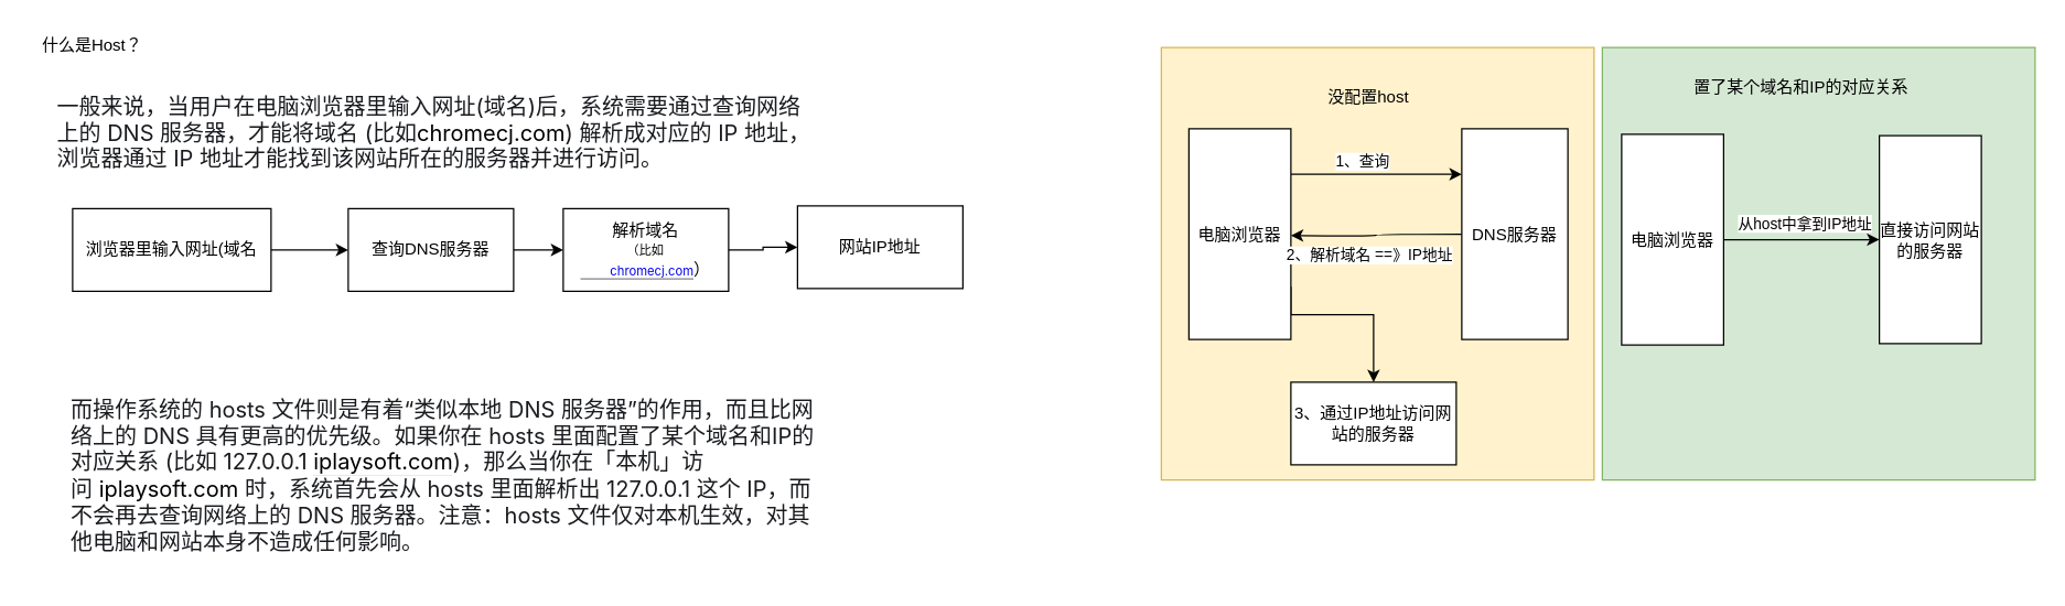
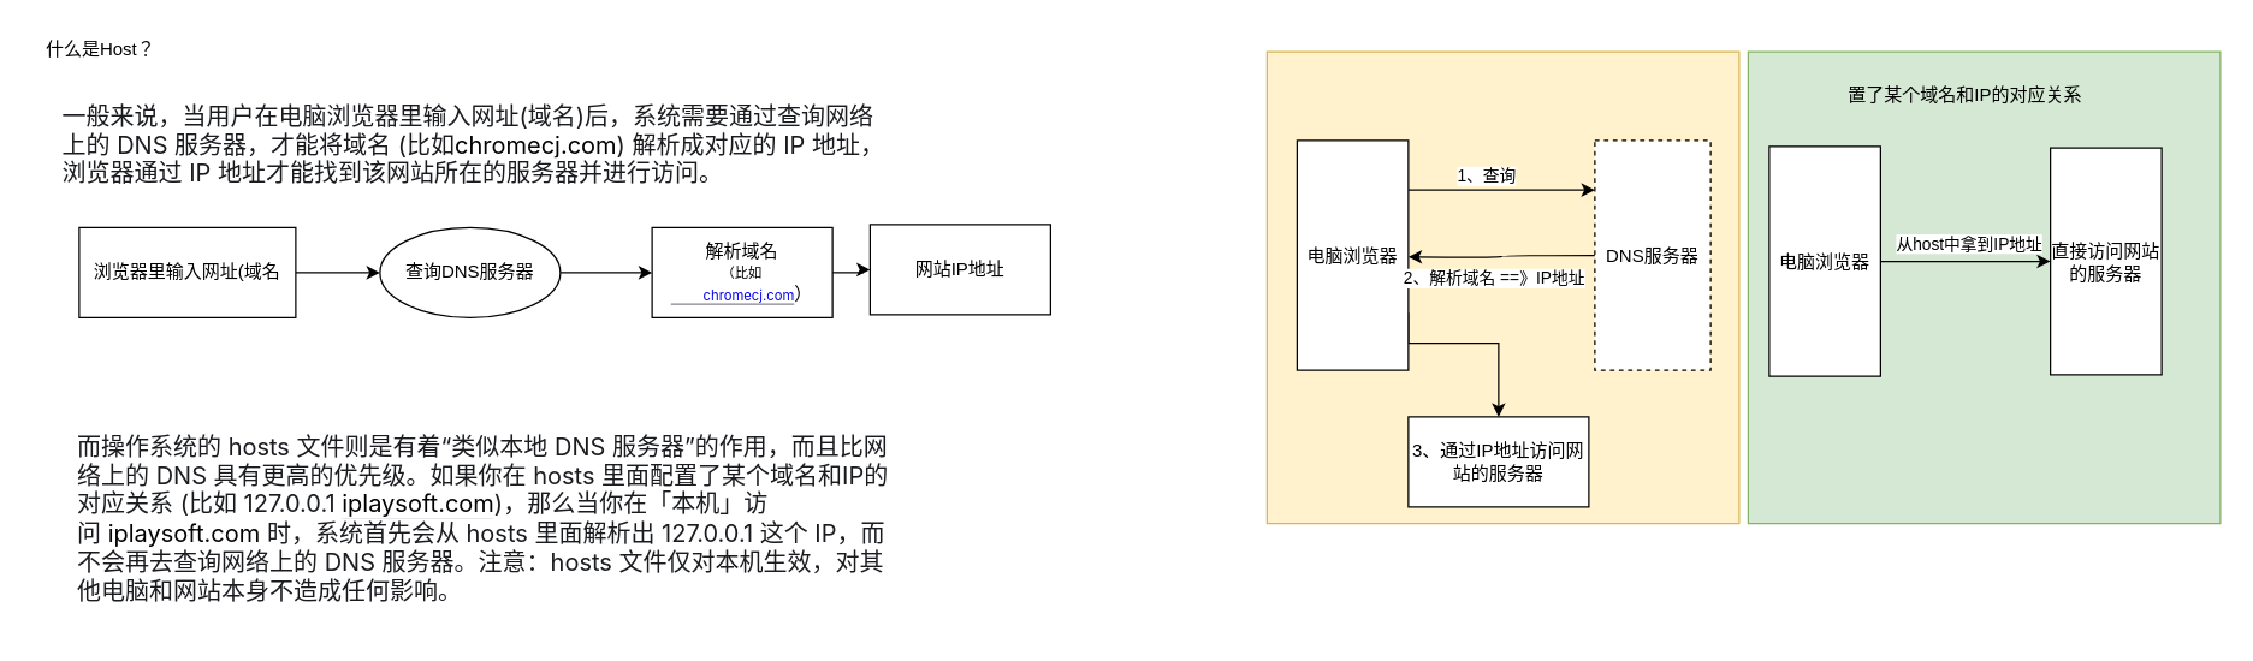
  <mxCell id="0" />
  <mxCell id="1" parent="0" />
  <mxCell id="2" value="" style="rounded=0;whiteSpace=wrap;html=1;fillColor=#d5e8d4;strokeColor=#82b366;" vertex="1" parent="1"><mxGeometry x="1162" y="34" width="314" height="314" as="geometry" /></mxCell>
  <mxCell id="3" value="" style="rounded=0;whiteSpace=wrap;html=1;fillColor=#fff2cc;strokeColor=#d6b656;" vertex="1" parent="1"><mxGeometry x="842" y="34" width="314" height="314" as="geometry" /></mxCell>
  <mxCell id="4" style="edgeStyle=orthogonalEdgeStyle;rounded=0;orthogonalLoop=1;jettySize=auto;html=1;exitX=1;exitY=0.5;exitDx=0;exitDy=0;" parent="1" source="5" target="7" edge="1"><mxGeometry relative="1" as="geometry"><mxPoint x="299.644" y="181" as="targetPoint" /></mxGeometry></mxCell>
  <mxCell id="5" value="浏览器里输入网址(域名" style="rounded=0;whiteSpace=wrap;html=1;" parent="1" vertex="1"><mxGeometry x="52" y="151" width="144" height="60" as="geometry" /></mxCell>
  <mxCell id="6" value="" style="edgeStyle=orthogonalEdgeStyle;rounded=0;orthogonalLoop=1;jettySize=auto;html=1;" parent="1" source="7" target="9" edge="1"><mxGeometry relative="1" as="geometry" /></mxCell>
- <mxCell id="7" value="查询DNS服务器" style="rounded=0;whiteSpace=wrap;html=1;" parent="1" vertex="1"><mxGeometry x="252.004" y="151" width="120" height="60" as="geometry" /></mxCell>
+ <mxCell id="7" value="查询DNS服务器" style="ellipse;whiteSpace=wrap;html=1;" parent="1" vertex="1"><mxGeometry x="252.004" y="151" width="120" height="60" as="geometry" /></mxCell>
  <mxCell id="8" value="" style="edgeStyle=orthogonalEdgeStyle;rounded=0;orthogonalLoop=1;jettySize=auto;html=1;" edge="1" parent="1" source="9" target="13"><mxGeometry relative="1" as="geometry" /></mxCell>
- <mxCell id="9" value="解析域名&lt;br&gt;&lt;font style=&quot;font-size: 9px;&quot;&gt;（比如&lt;a style=&quot;border-bottom: 1px solid rgb(129, 133, 143); text-decoration-line: none; cursor: pointer; font-family: -apple-system, BlinkMacSystemFont, &amp;quot;Helvetica Neue&amp;quot;, &amp;quot;PingFang SC&amp;quot;, &amp;quot;Microsoft YaHei&amp;quot;, &amp;quot;Source Han Sans SC&amp;quot;, &amp;quot;Noto Sans CJK SC&amp;quot;, &amp;quot;WenQuanYi Micro Hei&amp;quot;, sans-serif; text-align: start;&quot; data-za-detail-view-id=&quot;1043&quot; rel=&quot;nofollow noreferrer&quot; target=&quot;_blank&quot; class=&quot;external&quot; href=&quot;https://link.zhihu.com/?target=http%3A//chromecj.com&quot;&gt;&lt;span style=&quot;border-color: var(--border-color); background-color: transparent; color: transparent; font-variant-numeric: normal; font-variant-east-asian: normal; font-variant-alternates: normal; font-kerning: auto; font-optical-sizing: auto; font-feature-settings: normal; font-variation-settings: normal; font-variant-position: normal; font-stretch: normal; line-height: 0; font-family: a; text-shadow: none;&quot; class=&quot;invisible&quot;&gt;http://&lt;/span&gt;&lt;span style=&quot;border-color: var(--border-color);&quot; class=&quot;visible&quot;&gt;chromecj.com&lt;/span&gt;&lt;/a&gt;&lt;/font&gt;）" style="whiteSpace=wrap;html=1;rounded=0;" parent="1" vertex="1"><mxGeometry x="408.004" y="151" width="120" height="60" as="geometry" /></mxCell>
+ <mxCell id="9" value="解析域名&lt;br&gt;&lt;font style=&quot;font-size: 9px;&quot;&gt;（比如&lt;a style=&quot;border-bottom: 1px solid rgb(129, 133, 143); text-decoration-line: none; cursor: pointer; font-family: -apple-system, BlinkMacSystemFont, &amp;quot;Helvetica Neue&amp;quot;, &amp;quot;PingFang SC&amp;quot;, &amp;quot;Microsoft YaHei&amp;quot;, &amp;quot;Source Han Sans SC&amp;quot;, &amp;quot;Noto Sans CJK SC&amp;quot;, &amp;quot;WenQuanYi Micro Hei&amp;quot;, sans-serif; text-align: start;&quot; data-za-detail-view-id=&quot;1043&quot; rel=&quot;nofollow noreferrer&quot; target=&quot;_blank&quot; class=&quot;external&quot; href=&quot;https://link.zhihu.com/?target=http%3A//chromecj.com&quot;&gt;&lt;span style=&quot;border-color: var(--border-color); background-color: transparent; color: transparent; font-variant-numeric: normal; font-variant-east-asian: normal; font-variant-alternates: normal; font-kerning: auto; font-optical-sizing: auto; font-feature-settings: normal; font-variation-settings: normal; font-variant-position: normal; font-stretch: normal; line-height: 0; font-family: a; text-shadow: none;&quot; class=&quot;invisible&quot;&gt;http://&lt;/span&gt;&lt;span style=&quot;border-color: var(--border-color);&quot; class=&quot;visible&quot;&gt;chromecj.com&lt;/span&gt;&lt;/a&gt;&lt;/font&gt;）" style="whiteSpace=wrap;html=1;rounded=0;" parent="1" vertex="1"><mxGeometry x="433.004" y="151" width="120" height="60" as="geometry" /></mxCell>
  <mxCell id="10" value="&lt;span style=&quot;color: rgb(25, 27, 31); font-family: -apple-system, BlinkMacSystemFont, &amp;quot;Helvetica Neue&amp;quot;, &amp;quot;PingFang SC&amp;quot;, &amp;quot;Microsoft YaHei&amp;quot;, &amp;quot;Source Han Sans SC&amp;quot;, &amp;quot;Noto Sans CJK SC&amp;quot;, &amp;quot;WenQuanYi Micro Hei&amp;quot;, sans-serif; font-size: medium; font-style: normal; font-variant-ligatures: normal; font-variant-caps: normal; font-weight: 400; letter-spacing: normal; orphans: 2; text-align: start; text-indent: 0px; text-transform: none; widows: 2; word-spacing: 0px; -webkit-text-stroke-width: 0px; background-color: rgb(255, 255, 255); text-decoration-thickness: initial; text-decoration-style: initial; text-decoration-color: initial; float: none; display: inline !important;&quot;&gt;而操作系统的 hosts 文件则是有着“类似本地 DNS 服务器”的作用，而且比网络上的 DNS 具有更高的优先级。如果你在 hosts 里面配置了某个域名和IP的对应关系 (比如 127.0.0.1&lt;span&gt;&amp;nbsp;&lt;/span&gt;&lt;/span&gt;&lt;a style=&quot;color: inherit; text-decoration: none; border-bottom: 1px solid rgb(129, 133, 143); cursor: pointer; font-family: -apple-system, BlinkMacSystemFont, &amp;quot;Helvetica Neue&amp;quot;, &amp;quot;PingFang SC&amp;quot;, &amp;quot;Microsoft YaHei&amp;quot;, &amp;quot;Source Han Sans SC&amp;quot;, &amp;quot;Noto Sans CJK SC&amp;quot;, &amp;quot;WenQuanYi Micro Hei&amp;quot;, sans-serif; font-size: medium; font-style: normal; font-variant-ligatures: normal; font-variant-caps: normal; font-weight: 400; letter-spacing: normal; orphans: 2; text-align: start; text-indent: 0px; text-transform: none; widows: 2; word-spacing: 0px; -webkit-text-stroke-width: 0px; background-color: rgb(255, 255, 255);&quot; data-za-detail-view-id=&quot;1043&quot; rel=&quot;nofollow noreferrer&quot; target=&quot;_blank&quot; class=&quot;external&quot; href=&quot;https://link.zhihu.com/?target=http%3A//iplaysoft.com&quot;&gt;&lt;span style=&quot;background-color: transparent; color: transparent; font: 0px / 0 a; text-shadow: none;&quot; class=&quot;invisible&quot;&gt;http://&lt;/span&gt;&lt;span class=&quot;visible&quot;&gt;iplaysoft.com&lt;/span&gt;&lt;span style=&quot;background-color: transparent; color: transparent; font: 0px / 0 a; text-shadow: none;&quot; class=&quot;invisible&quot;&gt;&lt;/span&gt;&lt;/a&gt;&lt;span style=&quot;color: rgb(25, 27, 31); font-family: -apple-system, BlinkMacSystemFont, &amp;quot;Helvetica Neue&amp;quot;, &amp;quot;PingFang SC&amp;quot;, &amp;quot;Microsoft YaHei&amp;quot;, &amp;quot;Source Han Sans SC&amp;quot;, &amp;quot;Noto Sans CJK SC&amp;quot;, &amp;quot;WenQuanYi Micro Hei&amp;quot;, sans-serif; font-size: medium; font-style: normal; font-variant-ligatures: normal; font-variant-caps: normal; font-weight: 400; letter-spacing: normal; orphans: 2; text-align: start; text-indent: 0px; text-transform: none; widows: 2; word-spacing: 0px; -webkit-text-stroke-width: 0px; background-color: rgb(255, 255, 255); text-decoration-thickness: initial; text-decoration-style: initial; text-decoration-color: initial; float: none; display: inline !important;&quot;&gt;)，那么当你在「本机」访问&lt;span&gt;&amp;nbsp;&lt;/span&gt;&lt;/span&gt;&lt;a style=&quot;color: inherit; text-decoration: none; border-bottom: 1px solid rgb(129, 133, 143); cursor: pointer; font-family: -apple-system, BlinkMacSystemFont, &amp;quot;Helvetica Neue&amp;quot;, &amp;quot;PingFang SC&amp;quot;, &amp;quot;Microsoft YaHei&amp;quot;, &amp;quot;Source Han Sans SC&amp;quot;, &amp;quot;Noto Sans CJK SC&amp;quot;, &amp;quot;WenQuanYi Micro Hei&amp;quot;, sans-serif; font-size: medium; font-style: normal; font-variant-ligatures: normal; font-variant-caps: normal; font-weight: 400; letter-spacing: normal; orphans: 2; text-align: start; text-indent: 0px; text-transform: none; widows: 2; word-spacing: 0px; -webkit-text-stroke-width: 0px; background-color: rgb(255, 255, 255);&quot; data-za-detail-view-id=&quot;1043&quot; rel=&quot;nofollow noreferrer&quot; target=&quot;_blank&quot; class=&quot;external&quot; href=&quot;https://link.zhihu.com/?target=http%3A//iplaysoft.com&quot;&gt;&lt;span style=&quot;background-color: transparent; color: transparent; font: 0px / 0 a; text-shadow: none;&quot; class=&quot;invisible&quot;&gt;http://&lt;/span&gt;&lt;span class=&quot;visible&quot;&gt;iplaysoft.com&lt;/span&gt;&lt;span style=&quot;background-color: transparent; color: transparent; font: 0px / 0 a; text-shadow: none;&quot; class=&quot;invisible&quot;&gt;&lt;/span&gt;&lt;/a&gt;&lt;span style=&quot;color: rgb(25, 27, 31); font-family: -apple-system, BlinkMacSystemFont, &amp;quot;Helvetica Neue&amp;quot;, &amp;quot;PingFang SC&amp;quot;, &amp;quot;Microsoft YaHei&amp;quot;, &amp;quot;Source Han Sans SC&amp;quot;, &amp;quot;Noto Sans CJK SC&amp;quot;, &amp;quot;WenQuanYi Micro Hei&amp;quot;, sans-serif; font-size: medium; font-style: normal; font-variant-ligatures: normal; font-variant-caps: normal; font-weight: 400; letter-spacing: normal; orphans: 2; text-align: start; text-indent: 0px; text-transform: none; widows: 2; word-spacing: 0px; -webkit-text-stroke-width: 0px; background-color: rgb(255, 255, 255); text-decoration-thickness: initial; text-decoration-style: initial; text-decoration-color: initial; float: none; display: inline !important;&quot;&gt;&lt;span&gt;&amp;nbsp;&lt;/span&gt;时，系统首先会从 hosts 里面解析出 127.0.0.1 这个 IP，而不会再去查询网络上的 DNS 服务器。注意：hosts 文件仅对本机生效，对其他电脑和网站本身不造成任何影响。&lt;/span&gt;" style="text;whiteSpace=wrap;html=1;" parent="1" vertex="1"><mxGeometry x="49.002" y="280.997" width="550" height="137" as="geometry" /></mxCell>
  <mxCell id="11" value="&lt;span style=&quot;color: rgb(25, 27, 31); font-family: -apple-system, BlinkMacSystemFont, &amp;quot;Helvetica Neue&amp;quot;, &amp;quot;PingFang SC&amp;quot;, &amp;quot;Microsoft YaHei&amp;quot;, &amp;quot;Source Han Sans SC&amp;quot;, &amp;quot;Noto Sans CJK SC&amp;quot;, &amp;quot;WenQuanYi Micro Hei&amp;quot;, sans-serif; font-size: medium; font-style: normal; font-variant-ligatures: normal; font-variant-caps: normal; font-weight: 400; letter-spacing: normal; orphans: 2; text-align: start; text-indent: 0px; text-transform: none; widows: 2; word-spacing: 0px; -webkit-text-stroke-width: 0px; background-color: rgb(255, 255, 255); text-decoration-thickness: initial; text-decoration-style: initial; text-decoration-color: initial; float: none; display: inline !important;&quot;&gt;一般来说，当用户在电脑浏览器里输入网址(域名)后，系统需要通过查询网络上的 DNS 服务器，才能将域名 (比如&lt;/span&gt;&lt;a style=&quot;color: inherit; text-decoration: none; border-bottom: 1px solid rgb(129, 133, 143); cursor: pointer; font-family: -apple-system, BlinkMacSystemFont, &amp;quot;Helvetica Neue&amp;quot;, &amp;quot;PingFang SC&amp;quot;, &amp;quot;Microsoft YaHei&amp;quot;, &amp;quot;Source Han Sans SC&amp;quot;, &amp;quot;Noto Sans CJK SC&amp;quot;, &amp;quot;WenQuanYi Micro Hei&amp;quot;, sans-serif; font-size: medium; font-style: normal; font-variant-ligatures: normal; font-variant-caps: normal; font-weight: 400; letter-spacing: normal; orphans: 2; text-align: start; text-indent: 0px; text-transform: none; widows: 2; word-spacing: 0px; -webkit-text-stroke-width: 0px; background-color: rgb(255, 255, 255);&quot; data-za-detail-view-id=&quot;1043&quot; rel=&quot;nofollow noreferrer&quot; target=&quot;_blank&quot; class=&quot;external&quot; href=&quot;https://link.zhihu.com/?target=http%3A//chromecj.com&quot;&gt;&lt;span style=&quot;background-color: transparent; color: transparent; font: 0px / 0 a; text-shadow: none;&quot; class=&quot;invisible&quot;&gt;http://&lt;/span&gt;&lt;span class=&quot;visible&quot;&gt;chromecj.com&lt;/span&gt;&lt;span style=&quot;background-color: transparent; color: transparent; font: 0px / 0 a; text-shadow: none;&quot; class=&quot;invisible&quot;&gt;&lt;/span&gt;&lt;/a&gt;&lt;span style=&quot;color: rgb(25, 27, 31); font-family: -apple-system, BlinkMacSystemFont, &amp;quot;Helvetica Neue&amp;quot;, &amp;quot;PingFang SC&amp;quot;, &amp;quot;Microsoft YaHei&amp;quot;, &amp;quot;Source Han Sans SC&amp;quot;, &amp;quot;Noto Sans CJK SC&amp;quot;, &amp;quot;WenQuanYi Micro Hei&amp;quot;, sans-serif; font-size: medium; font-style: normal; font-variant-ligatures: normal; font-variant-caps: normal; font-weight: 400; letter-spacing: normal; orphans: 2; text-align: start; text-indent: 0px; text-transform: none; widows: 2; word-spacing: 0px; -webkit-text-stroke-width: 0px; background-color: rgb(255, 255, 255); text-decoration-thickness: initial; text-decoration-style: initial; text-decoration-color: initial; float: none; display: inline !important;&quot;&gt;) 解析成对应的 IP 地址，浏览器通过 IP 地址才能找到该网站所在的服务器并进行访问。&lt;/span&gt;" style="text;whiteSpace=wrap;html=1;" parent="1" vertex="1"><mxGeometry x="39.002" y="60.998" width="550" height="80" as="geometry" /></mxCell>
  <mxCell id="12" value="什么是Host？" style="text;html=1;align=center;verticalAlign=middle;resizable=0;points=[];autosize=1;strokeColor=none;fillColor=none;" parent="1" vertex="1"><mxGeometry x="20" y="20" width="91" height="26" as="geometry" /></mxCell>
  <mxCell id="13" value="网站IP地址" style="whiteSpace=wrap;html=1;rounded=0;" vertex="1" parent="1"><mxGeometry x="578.004" y="149" width="120" height="60" as="geometry" /></mxCell>
  <mxCell id="14" style="edgeStyle=orthogonalEdgeStyle;rounded=0;orthogonalLoop=1;jettySize=auto;html=1;" edge="1" parent="1" source="17" target="20"><mxGeometry relative="1" as="geometry"><mxPoint x="1058.875" y="161.34" as="targetPoint" /><Array as="points"><mxPoint x="1000" y="126" /><mxPoint x="1000" y="126" /></Array></mxGeometry></mxCell>
  <mxCell id="15" value="1、查询" style="edgeLabel;html=1;align=center;verticalAlign=middle;resizable=0;points=[];" vertex="1" connectable="0" parent="14"><mxGeometry x="-0.211" y="2" relative="1" as="geometry"><mxPoint x="2" y="-8" as="offset" /></mxGeometry></mxCell>
  <mxCell id="16" style="edgeStyle=orthogonalEdgeStyle;rounded=0;orthogonalLoop=1;jettySize=auto;html=1;exitX=1;exitY=0.75;exitDx=0;exitDy=0;" edge="1" parent="1" source="17" target="21"><mxGeometry relative="1" as="geometry"><Array as="points"><mxPoint x="936" y="228" /><mxPoint x="996" y="228" /></Array></mxGeometry></mxCell>
  <mxCell id="17" value="电脑浏览器" style="rounded=0;whiteSpace=wrap;html=1;" vertex="1" parent="1"><mxGeometry x="862" y="93" width="74" height="153" as="geometry" /></mxCell>
  <mxCell id="18" style="edgeStyle=orthogonalEdgeStyle;rounded=0;orthogonalLoop=1;jettySize=auto;html=1;curved=1;exitX=0;exitY=0.5;exitDx=0;exitDy=0;" edge="1" parent="1" source="20"><mxGeometry relative="1" as="geometry"><mxPoint x="1057" y="171" as="sourcePoint" /><mxPoint x="936" y="170.5" as="targetPoint" /></mxGeometry></mxCell>
  <mxCell id="19" value="2、解析域名 ==》IP地址" style="edgeLabel;html=1;align=center;verticalAlign=middle;resizable=0;points=[];" vertex="1" connectable="0" parent="18"><mxGeometry x="0.029" relative="1" as="geometry"><mxPoint x="-4" y="14" as="offset" /></mxGeometry></mxCell>
- <mxCell id="20" value="DNS服务器" style="rounded=0;whiteSpace=wrap;html=1;" vertex="1" parent="1"><mxGeometry x="1060" y="93" width="77" height="153" as="geometry" /></mxCell>
+ <mxCell id="20" value="DNS服务器" style="rounded=0;whiteSpace=wrap;html=1;dashed=1;" vertex="1" parent="1"><mxGeometry x="1060" y="93" width="77" height="153" as="geometry" /></mxCell>
  <mxCell id="21" value="3、通过IP地址访问网站的服务器" style="rounded=0;whiteSpace=wrap;html=1;" vertex="1" parent="1"><mxGeometry x="935.995" y="277.004" width="120" height="60" as="geometry" /></mxCell>
  <mxCell id="22" style="edgeStyle=orthogonalEdgeStyle;rounded=0;orthogonalLoop=1;jettySize=auto;html=1;" edge="1" parent="1" source="24" target="25"><mxGeometry relative="1" as="geometry" /></mxCell>
  <mxCell id="23" value="从host中拿到IP地址" style="edgeLabel;html=1;align=center;verticalAlign=middle;resizable=0;points=[];" vertex="1" connectable="0" parent="22"><mxGeometry x="-0.184" y="3" relative="1" as="geometry"><mxPoint x="12" y="-9" as="offset" /></mxGeometry></mxCell>
  <mxCell id="24" value="电脑浏览器" style="rounded=0;whiteSpace=wrap;html=1;" vertex="1" parent="1"><mxGeometry x="1176" y="97" width="74" height="153" as="geometry" /></mxCell>
  <mxCell id="25" value="直接访问网站的服务器" style="rounded=0;whiteSpace=wrap;html=1;" vertex="1" parent="1"><mxGeometry x="1363" y="98" width="74" height="151" as="geometry" /></mxCell>
- <mxCell id="26" value="没配置host" style="text;html=1;align=center;verticalAlign=middle;whiteSpace=wrap;rounded=0;" vertex="1" parent="1"><mxGeometry x="953" y="55" width="79" height="30" as="geometry" /></mxCell>
  <mxCell id="27" value="&lt;div class=&quot;lake-content&quot;&gt;置了某个域名和IP的对应关系&lt;/div&gt;" style="text;html=1;align=center;verticalAlign=middle;whiteSpace=wrap;rounded=0;" vertex="1" parent="1"><mxGeometry x="1225" y="48" width="163" height="30" as="geometry" /></mxCell>
